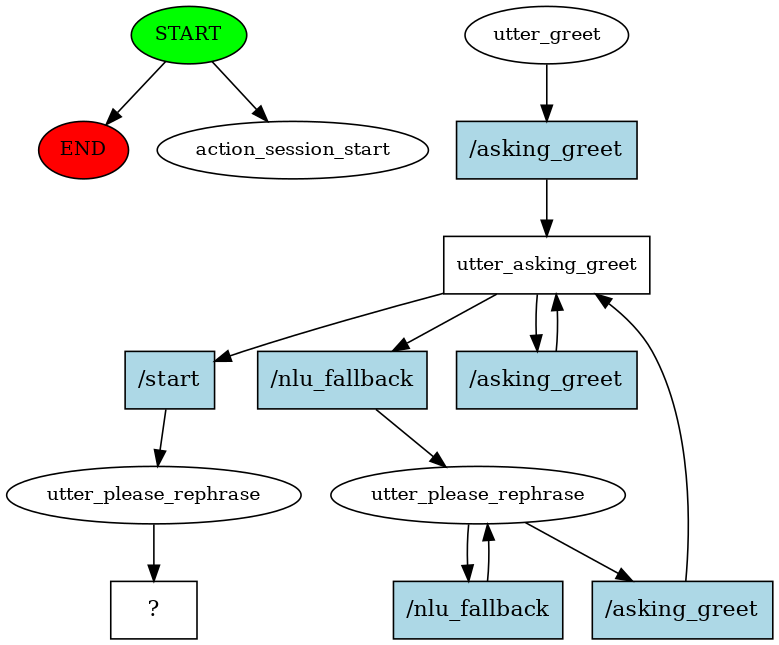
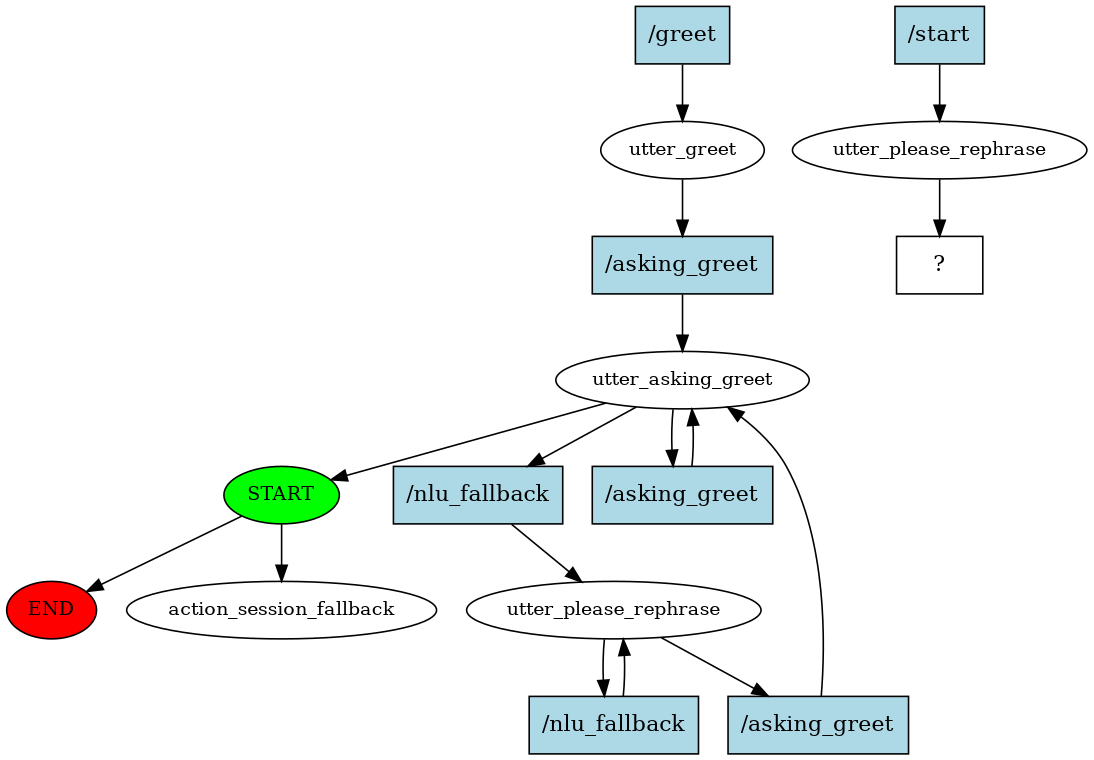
  digraph {
    node [fillcolor=lightblue style=filled shape=rect]
    n1 [fillcolor=green fontsize=12 label=START shape=""]
    n2 [fillcolor=red fontsize=12 label=END shape=""]
-   n3 [fontsize=12 label=action_session_start fillcolor="" style="" shape=""]
+   n3 [fontsize=12 label=action_session_fallback fillcolor="" style="" shape=""]
+   n4 [label="/greet"]
    n5 [fontsize=12 label=utter_greet fillcolor="" style="" shape=""]
    n6 [label="/asking_greet"]
-   n7 [fontsize=12 label=utter_asking_greet shape=box fillcolor="" style=""]
+   n7 [fontsize=12 label=utter_asking_greet fillcolor="" style="" shape=""]
    n8 [label="/nlu_fallback"]
    n9 [label="/start"]
    n10 [label="/asking_greet"]
    n11 [fontsize=12 label=utter_please_rephrase fillcolor="" style="" shape=""]
    n12 [fontsize=12 label=utter_please_rephrase fillcolor="" style="" shape=""]
    n13 [label="/nlu_fallback"]
    n14 [label="/asking_greet"]
    n15 [label="  ?  " fillcolor="" style=""]
    n1 -> n2
    n1 -> n3
+   n4 -> n5
    n5 -> n6
    n6 -> n7
    n7 -> n8
-   n7 -> n9
+   n7 -> n1
    n7 -> n10
    n8 -> n11
    n9 -> n12
    n10 -> n7
    n11 -> n13
    n11 -> n14
    n12 -> n15
    n13 -> n11
    n14 -> n7
  }
